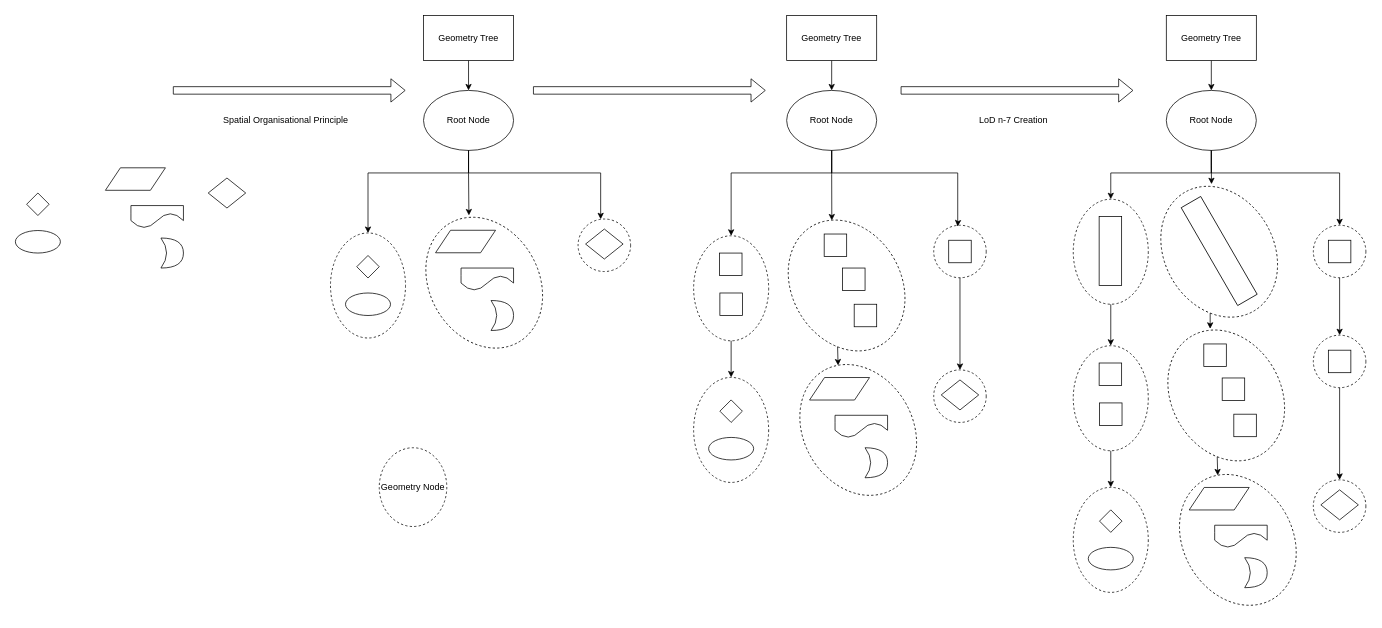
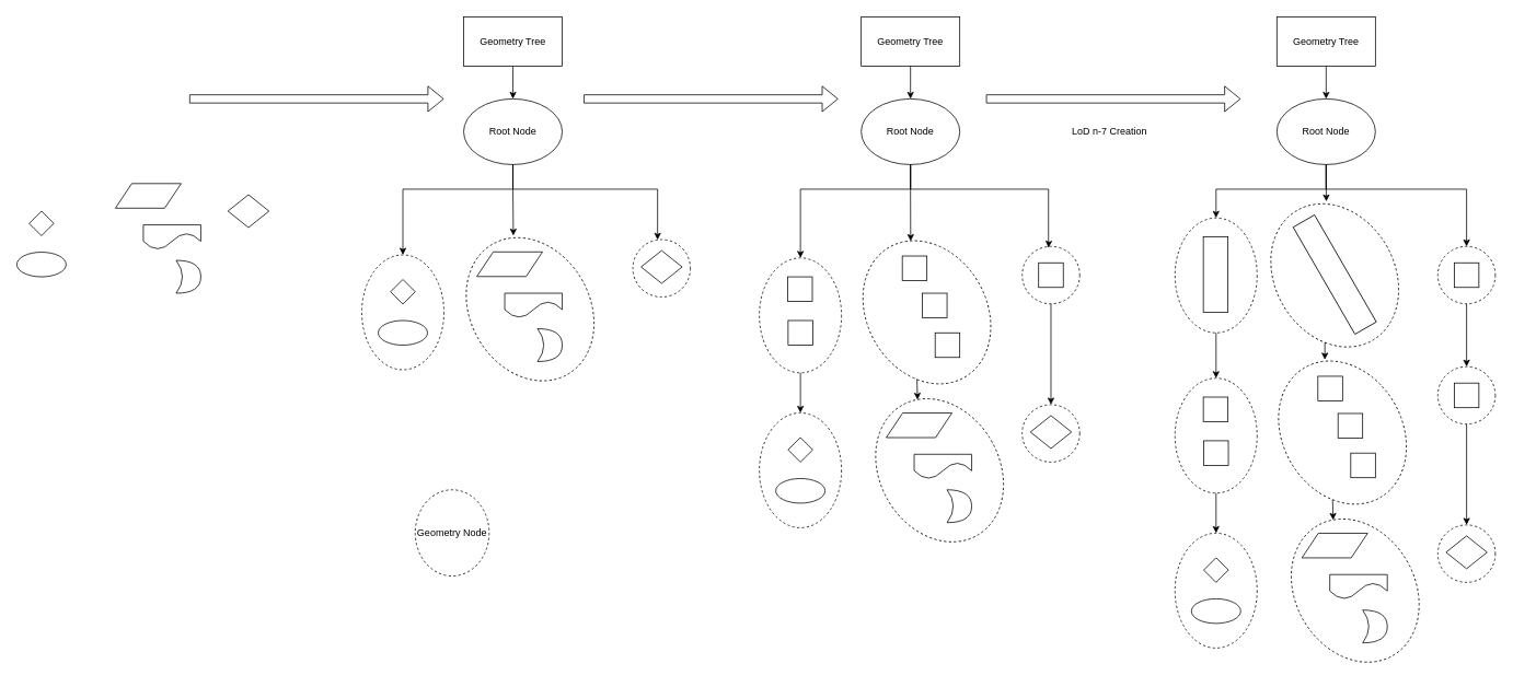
  <mxCell id="0" />
  <mxCell id="1" parent="0" />
  <mxCell id="2" value="" style="ellipse;whiteSpace=wrap;html=1;fillColor=none;dashed=1;" parent="1" vertex="1"><mxGeometry x="770" y="291.4" width="70" height="70" as="geometry" /></mxCell>
  <mxCell id="3" value="" style="ellipse;whiteSpace=wrap;html=1;fillColor=none;dashed=1;rotation=-30;" parent="1" vertex="1"><mxGeometry x="572.26" y="284.74" width="145.26" height="183.05" as="geometry" /></mxCell>
  <mxCell id="4" value="" style="ellipse;whiteSpace=wrap;html=1;fillColor=none;dashed=1;" parent="1" vertex="1"><mxGeometry x="440" y="310" width="100" height="140" as="geometry" /></mxCell>
  <mxCell id="5" value="" style="rhombus;whiteSpace=wrap;html=1;" parent="1" vertex="1"><mxGeometry x="475" y="340" width="30" height="30" as="geometry" /></mxCell>
  <mxCell id="6" value="" style="rhombus;whiteSpace=wrap;html=1;" parent="1" vertex="1"><mxGeometry x="780" y="304.75" width="50" height="40" as="geometry" /></mxCell>
  <mxCell id="7" value="" style="ellipse;whiteSpace=wrap;html=1;" parent="1" vertex="1"><mxGeometry x="460" y="390" width="60" height="30" as="geometry" /></mxCell>
  <mxCell id="8" value="" style="shape=parallelogram;perimeter=parallelogramPerimeter;whiteSpace=wrap;html=1;fixedSize=1;" parent="1" vertex="1"><mxGeometry x="580" y="306.4" width="80" height="30" as="geometry" /></mxCell>
  <mxCell id="9" value="" style="shape=document;whiteSpace=wrap;html=1;boundedLbl=1;size=0.667;" parent="1" vertex="1"><mxGeometry x="614" y="356.74" width="70" height="30" as="geometry" /></mxCell>
  <mxCell id="10" value="" style="shape=xor;whiteSpace=wrap;html=1;" parent="1" vertex="1"><mxGeometry x="654" y="400" width="30" height="40" as="geometry" /></mxCell>
  <mxCell id="11" style="edgeStyle=orthogonalEdgeStyle;rounded=0;orthogonalLoop=1;jettySize=auto;html=1;exitX=0.5;exitY=1;exitDx=0;exitDy=0;entryX=0.687;entryY=0.02;entryDx=0;entryDy=0;entryPerimeter=0;" parent="1" source="14" target="3" edge="1"><mxGeometry relative="1" as="geometry" /></mxCell>
  <mxCell id="12" style="edgeStyle=orthogonalEdgeStyle;rounded=0;orthogonalLoop=1;jettySize=auto;html=1;exitX=0.5;exitY=1;exitDx=0;exitDy=0;entryX=0.43;entryY=0.004;entryDx=0;entryDy=0;entryPerimeter=0;" parent="1" source="14" target="2" edge="1"><mxGeometry relative="1" as="geometry"><mxPoint x="800" y="290" as="targetPoint" /><Array as="points"><mxPoint x="624" y="230" /><mxPoint x="800" y="230" /></Array></mxGeometry></mxCell>
  <mxCell id="13" style="edgeStyle=orthogonalEdgeStyle;rounded=0;orthogonalLoop=1;jettySize=auto;html=1;exitX=0.5;exitY=1;exitDx=0;exitDy=0;entryX=0.5;entryY=0;entryDx=0;entryDy=0;" parent="1" source="14" target="4" edge="1"><mxGeometry relative="1" as="geometry"><Array as="points"><mxPoint x="624" y="230" /><mxPoint x="490" y="230" /></Array></mxGeometry></mxCell>
  <mxCell id="14" value="Root Node" style="ellipse;whiteSpace=wrap;html=1;fillColor=none;" parent="1" vertex="1"><mxGeometry x="564" y="120" width="120" height="80" as="geometry" /></mxCell>
  <mxCell id="15" style="edgeStyle=orthogonalEdgeStyle;rounded=0;orthogonalLoop=1;jettySize=auto;html=1;exitX=0.5;exitY=1;exitDx=0;exitDy=0;entryX=0.681;entryY=0.036;entryDx=0;entryDy=0;entryPerimeter=0;" parent="1" source="18" target="34" edge="1"><mxGeometry relative="1" as="geometry"><mxPoint x="1108.066" y="279.932" as="targetPoint" /></mxGeometry></mxCell>
  <mxCell id="16" style="edgeStyle=orthogonalEdgeStyle;rounded=0;orthogonalLoop=1;jettySize=auto;html=1;exitX=0.5;exitY=1;exitDx=0;exitDy=0;entryX=0.456;entryY=0.022;entryDx=0;entryDy=0;entryPerimeter=0;" parent="1" source="18" target="32" edge="1"><mxGeometry relative="1" as="geometry"><Array as="points"><mxPoint x="1108" y="230" /><mxPoint x="1276" y="230" /><mxPoint x="1276" y="300" /><mxPoint x="1276" y="300" /></Array><mxPoint x="1314" y="295" as="targetPoint" /></mxGeometry></mxCell>
  <mxCell id="17" style="edgeStyle=orthogonalEdgeStyle;rounded=0;orthogonalLoop=1;jettySize=auto;html=1;exitX=0.5;exitY=1;exitDx=0;exitDy=0;entryX=0.5;entryY=0;entryDx=0;entryDy=0;" parent="1" source="18" target="36" edge="1"><mxGeometry relative="1" as="geometry"><Array as="points"><mxPoint x="1108" y="230" /><mxPoint x="974" y="230" /></Array><mxPoint x="974" y="310" as="targetPoint" /></mxGeometry></mxCell>
  <mxCell id="18" value="Root Node" style="ellipse;whiteSpace=wrap;html=1;fillColor=none;" parent="1" vertex="1"><mxGeometry x="1048" y="120" width="120" height="80" as="geometry" /></mxCell>
  <mxCell id="19" value="" style="shape=flexArrow;endArrow=classic;html=1;rounded=0;" parent="1" edge="1"><mxGeometry width="50" height="50" relative="1" as="geometry"><mxPoint x="230" y="120" as="sourcePoint" /><mxPoint x="540" y="120" as="targetPoint" /></mxGeometry></mxCell>
- <mxCell id="20" value="Spatial Organisational Principle" style="text;html=1;align=center;verticalAlign=middle;resizable=0;points=[];autosize=1;strokeColor=none;fillColor=none;" parent="1" vertex="1"><mxGeometry x="290" y="150" width="180" height="20" as="geometry" /></mxCell>
  <mxCell id="21" value="" style="shape=flexArrow;endArrow=classic;html=1;rounded=0;" parent="1" edge="1"><mxGeometry width="50" height="50" relative="1" as="geometry"><mxPoint x="710" y="120" as="sourcePoint" /><mxPoint x="1020" y="120" as="targetPoint" /></mxGeometry></mxCell>
  <mxCell id="22" value="Geometry Node" style="ellipse;whiteSpace=wrap;html=1;fillColor=none;dashed=1;" parent="1" vertex="1"><mxGeometry x="505" y="596.26" width="90" height="105" as="geometry" /></mxCell>
  <mxCell id="23" value="" style="shape=flexArrow;endArrow=classic;html=1;rounded=0;" parent="1" edge="1"><mxGeometry width="50" height="50" relative="1" as="geometry"><mxPoint x="1200" y="120" as="sourcePoint" /><mxPoint x="1510" y="120" as="targetPoint" /></mxGeometry></mxCell>
  <mxCell id="24" value="LoD n-7 Creation" style="text;html=1;align=center;verticalAlign=middle;resizable=0;points=[];autosize=1;strokeColor=none;fillColor=none;" parent="1" vertex="1"><mxGeometry x="1295" y="150" width="110" height="20" as="geometry" /></mxCell>
  <mxCell id="25" value="" style="rhombus;whiteSpace=wrap;html=1;" parent="1" vertex="1"><mxGeometry x="35" y="256.74" width="30" height="30" as="geometry" /></mxCell>
  <mxCell id="26" value="" style="ellipse;whiteSpace=wrap;html=1;" parent="1" vertex="1"><mxGeometry x="20" y="306.74" width="60" height="30" as="geometry" /></mxCell>
  <mxCell id="27" value="" style="shape=parallelogram;perimeter=parallelogramPerimeter;whiteSpace=wrap;html=1;fixedSize=1;" parent="1" vertex="1"><mxGeometry x="140" y="223.14" width="80" height="30" as="geometry" /></mxCell>
  <mxCell id="28" value="" style="shape=document;whiteSpace=wrap;html=1;boundedLbl=1;size=0.667;" parent="1" vertex="1"><mxGeometry x="174" y="273.48" width="70" height="30" as="geometry" /></mxCell>
  <mxCell id="29" value="" style="shape=xor;whiteSpace=wrap;html=1;" parent="1" vertex="1"><mxGeometry x="214" y="316.74" width="30" height="40" as="geometry" /></mxCell>
  <mxCell id="30" value="" style="rhombus;whiteSpace=wrap;html=1;" parent="1" vertex="1"><mxGeometry x="277" y="236.74" width="50" height="40" as="geometry" /></mxCell>
  <mxCell id="31" style="edgeStyle=orthogonalEdgeStyle;rounded=0;orthogonalLoop=1;jettySize=auto;html=1;exitX=0.5;exitY=1;exitDx=0;exitDy=0;entryX=0.5;entryY=0;entryDx=0;entryDy=0;" parent="1" source="32" target="37" edge="1"><mxGeometry relative="1" as="geometry" /></mxCell>
  <mxCell id="32" value="" style="ellipse;whiteSpace=wrap;html=1;fillColor=none;dashed=1;" parent="1" vertex="1"><mxGeometry x="1244" y="299.7" width="70" height="70" as="geometry" /></mxCell>
  <mxCell id="33" style="edgeStyle=orthogonalEdgeStyle;rounded=0;orthogonalLoop=1;jettySize=auto;html=1;exitX=0;exitY=1;exitDx=0;exitDy=0;entryX=0.636;entryY=0.02;entryDx=0;entryDy=0;entryPerimeter=0;" parent="1" source="34" target="38" edge="1"><mxGeometry relative="1" as="geometry" /></mxCell>
  <mxCell id="34" value="" style="ellipse;whiteSpace=wrap;html=1;fillColor=none;dashed=1;rotation=-30;" parent="1" vertex="1"><mxGeometry x="1055.26" y="288.47" width="145.26" height="183.05" as="geometry" /></mxCell>
  <mxCell id="35" style="edgeStyle=orthogonalEdgeStyle;rounded=0;orthogonalLoop=1;jettySize=auto;html=1;exitX=0.5;exitY=1;exitDx=0;exitDy=0;entryX=0.5;entryY=0;entryDx=0;entryDy=0;" parent="1" source="36" target="39" edge="1"><mxGeometry relative="1" as="geometry" /></mxCell>
  <mxCell id="36" value="" style="ellipse;whiteSpace=wrap;html=1;fillColor=none;dashed=1;" parent="1" vertex="1"><mxGeometry x="924" y="313.73" width="100" height="140" as="geometry" /></mxCell>
  <mxCell id="37" value="" style="ellipse;whiteSpace=wrap;html=1;fillColor=none;dashed=1;" parent="1" vertex="1"><mxGeometry x="1244" y="492.52" width="70" height="70" as="geometry" /></mxCell>
  <mxCell id="38" value="" style="ellipse;whiteSpace=wrap;html=1;fillColor=none;dashed=1;rotation=-30;" parent="1" vertex="1"><mxGeometry x="1070.75" y="481" width="145.26" height="183.05" as="geometry" /></mxCell>
  <mxCell id="39" value="" style="ellipse;whiteSpace=wrap;html=1;fillColor=none;dashed=1;" parent="1" vertex="1"><mxGeometry x="924" y="502.52" width="100" height="140" as="geometry" /></mxCell>
  <mxCell id="40" value="" style="rhombus;whiteSpace=wrap;html=1;" parent="1" vertex="1"><mxGeometry x="959" y="532.52" width="30" height="30" as="geometry" /></mxCell>
  <mxCell id="41" value="" style="rhombus;whiteSpace=wrap;html=1;" parent="1" vertex="1"><mxGeometry x="1254" y="505.87" width="50" height="40" as="geometry" /></mxCell>
  <mxCell id="42" value="" style="ellipse;whiteSpace=wrap;html=1;" parent="1" vertex="1"><mxGeometry x="944" y="582.52" width="60" height="30" as="geometry" /></mxCell>
  <mxCell id="43" value="" style="shape=parallelogram;perimeter=parallelogramPerimeter;whiteSpace=wrap;html=1;fixedSize=1;" parent="1" vertex="1"><mxGeometry x="1078.49" y="502.66" width="80" height="30" as="geometry" /></mxCell>
  <mxCell id="44" value="" style="shape=document;whiteSpace=wrap;html=1;boundedLbl=1;size=0.667;" parent="1" vertex="1"><mxGeometry x="1112.49" y="553" width="70" height="30" as="geometry" /></mxCell>
  <mxCell id="45" value="" style="shape=xor;whiteSpace=wrap;html=1;" parent="1" vertex="1"><mxGeometry x="1152.49" y="596.26" width="30" height="40" as="geometry" /></mxCell>
  <mxCell id="46" value="" style="rounded=0;whiteSpace=wrap;html=1;fillColor=default;" parent="1" vertex="1"><mxGeometry x="1098" y="311.4" width="30" height="30" as="geometry" /></mxCell>
  <mxCell id="47" value="" style="rounded=0;whiteSpace=wrap;html=1;fillColor=default;" parent="1" vertex="1"><mxGeometry x="1122.49" y="356.74" width="30" height="30" as="geometry" /></mxCell>
  <mxCell id="48" value="" style="rounded=0;whiteSpace=wrap;html=1;fillColor=default;" parent="1" vertex="1"><mxGeometry x="1138" y="405" width="30" height="30" as="geometry" /></mxCell>
  <mxCell id="49" value="" style="rounded=0;whiteSpace=wrap;html=1;fillColor=default;" parent="1" vertex="1"><mxGeometry x="1264" y="319.7" width="30" height="30" as="geometry" /></mxCell>
  <mxCell id="50" value="" style="rounded=0;whiteSpace=wrap;html=1;fillColor=default;" parent="1" vertex="1"><mxGeometry x="958.49" y="336.78" width="30" height="30" as="geometry" /></mxCell>
  <mxCell id="51" value="" style="rounded=0;whiteSpace=wrap;html=1;fillColor=default;" parent="1" vertex="1"><mxGeometry x="959" y="390" width="30" height="30" as="geometry" /></mxCell>
  <mxCell id="52" style="edgeStyle=orthogonalEdgeStyle;rounded=0;orthogonalLoop=1;jettySize=auto;html=1;exitX=0.5;exitY=1;exitDx=0;exitDy=0;entryX=0.749;entryY=0.046;entryDx=0;entryDy=0;entryPerimeter=0;" parent="1" source="55" target="81" edge="1"><mxGeometry relative="1" as="geometry"><mxPoint x="1614.066" y="279.932" as="targetPoint" /></mxGeometry></mxCell>
  <mxCell id="53" style="edgeStyle=orthogonalEdgeStyle;rounded=0;orthogonalLoop=1;jettySize=auto;html=1;exitX=0.5;exitY=1;exitDx=0;exitDy=0;entryX=0.5;entryY=0;entryDx=0;entryDy=0;" parent="1" source="55" target="83" edge="1"><mxGeometry relative="1" as="geometry"><Array as="points"><mxPoint x="1614" y="230" /><mxPoint x="1785" y="230" /></Array><mxPoint x="1820" y="295" as="targetPoint" /></mxGeometry></mxCell>
  <mxCell id="54" style="edgeStyle=orthogonalEdgeStyle;rounded=0;orthogonalLoop=1;jettySize=auto;html=1;exitX=0.5;exitY=1;exitDx=0;exitDy=0;entryX=0.5;entryY=0;entryDx=0;entryDy=0;" parent="1" source="55" target="78" edge="1"><mxGeometry relative="1" as="geometry"><Array as="points"><mxPoint x="1614" y="230" /><mxPoint x="1480" y="230" /></Array><mxPoint x="1480" y="310" as="targetPoint" /></mxGeometry></mxCell>
  <mxCell id="55" value="Root Node" style="ellipse;whiteSpace=wrap;html=1;fillColor=none;" parent="1" vertex="1"><mxGeometry x="1554" y="120" width="120" height="80" as="geometry" /></mxCell>
  <mxCell id="56" style="edgeStyle=orthogonalEdgeStyle;rounded=0;orthogonalLoop=1;jettySize=auto;html=1;exitX=0.5;exitY=1;exitDx=0;exitDy=0;entryX=0.5;entryY=0;entryDx=0;entryDy=0;" parent="1" source="57" target="62" edge="1"><mxGeometry relative="1" as="geometry" /></mxCell>
  <mxCell id="57" value="" style="ellipse;whiteSpace=wrap;html=1;fillColor=none;dashed=1;" parent="1" vertex="1"><mxGeometry x="1750" y="446.23" width="70" height="70" as="geometry" /></mxCell>
  <mxCell id="58" style="edgeStyle=orthogonalEdgeStyle;rounded=0;orthogonalLoop=1;jettySize=auto;html=1;exitX=0;exitY=1;exitDx=0;exitDy=0;entryX=0.636;entryY=0.02;entryDx=0;entryDy=0;entryPerimeter=0;" parent="1" source="59" target="63" edge="1"><mxGeometry relative="1" as="geometry" /></mxCell>
  <mxCell id="59" value="" style="ellipse;whiteSpace=wrap;html=1;fillColor=none;dashed=1;rotation=-30;" parent="1" vertex="1"><mxGeometry x="1561.26" y="435" width="145.26" height="183.05" as="geometry" /></mxCell>
  <mxCell id="60" style="edgeStyle=orthogonalEdgeStyle;rounded=0;orthogonalLoop=1;jettySize=auto;html=1;exitX=0.5;exitY=1;exitDx=0;exitDy=0;entryX=0.5;entryY=0;entryDx=0;entryDy=0;" parent="1" source="61" target="64" edge="1"><mxGeometry relative="1" as="geometry" /></mxCell>
  <mxCell id="61" value="" style="ellipse;whiteSpace=wrap;html=1;fillColor=none;dashed=1;" parent="1" vertex="1"><mxGeometry x="1430" y="460.26" width="100" height="140" as="geometry" /></mxCell>
  <mxCell id="62" value="" style="ellipse;whiteSpace=wrap;html=1;fillColor=none;dashed=1;" parent="1" vertex="1"><mxGeometry x="1750" y="639.05" width="70" height="70" as="geometry" /></mxCell>
  <mxCell id="63" value="" style="ellipse;whiteSpace=wrap;html=1;fillColor=none;dashed=1;rotation=-30;" parent="1" vertex="1"><mxGeometry x="1576.75" y="627.53" width="145.26" height="183.05" as="geometry" /></mxCell>
  <mxCell id="64" value="" style="ellipse;whiteSpace=wrap;html=1;fillColor=none;dashed=1;" parent="1" vertex="1"><mxGeometry x="1430" y="649.05" width="100" height="140" as="geometry" /></mxCell>
  <mxCell id="65" value="" style="rhombus;whiteSpace=wrap;html=1;" parent="1" vertex="1"><mxGeometry x="1465" y="679.05" width="30" height="30" as="geometry" /></mxCell>
  <mxCell id="66" value="" style="rhombus;whiteSpace=wrap;html=1;" parent="1" vertex="1"><mxGeometry x="1760" y="652.4" width="50" height="40" as="geometry" /></mxCell>
  <mxCell id="67" value="" style="ellipse;whiteSpace=wrap;html=1;" parent="1" vertex="1"><mxGeometry x="1450" y="729.05" width="60" height="30" as="geometry" /></mxCell>
  <mxCell id="68" value="" style="shape=parallelogram;perimeter=parallelogramPerimeter;whiteSpace=wrap;html=1;fixedSize=1;" parent="1" vertex="1"><mxGeometry x="1584.49" y="649.19" width="80" height="30" as="geometry" /></mxCell>
  <mxCell id="69" value="" style="shape=document;whiteSpace=wrap;html=1;boundedLbl=1;size=0.667;" parent="1" vertex="1"><mxGeometry x="1618.49" y="699.53" width="70" height="30" as="geometry" /></mxCell>
  <mxCell id="70" value="" style="shape=xor;whiteSpace=wrap;html=1;" parent="1" vertex="1"><mxGeometry x="1658.49" y="742.79" width="30" height="40" as="geometry" /></mxCell>
  <mxCell id="71" value="" style="rounded=0;whiteSpace=wrap;html=1;fillColor=default;" parent="1" vertex="1"><mxGeometry x="1604" y="457.93" width="30" height="30" as="geometry" /></mxCell>
  <mxCell id="72" value="" style="rounded=0;whiteSpace=wrap;html=1;fillColor=default;" parent="1" vertex="1"><mxGeometry x="1628.49" y="503.27" width="30" height="30" as="geometry" /></mxCell>
  <mxCell id="73" value="" style="rounded=0;whiteSpace=wrap;html=1;fillColor=default;" parent="1" vertex="1"><mxGeometry x="1644" y="551.53" width="30" height="30" as="geometry" /></mxCell>
  <mxCell id="74" value="" style="rounded=0;whiteSpace=wrap;html=1;fillColor=default;" parent="1" vertex="1"><mxGeometry x="1770" y="466.23" width="30" height="30" as="geometry" /></mxCell>
  <mxCell id="75" value="" style="rounded=0;whiteSpace=wrap;html=1;fillColor=default;" parent="1" vertex="1"><mxGeometry x="1464.49" y="483.31" width="30" height="30" as="geometry" /></mxCell>
  <mxCell id="76" value="" style="rounded=0;whiteSpace=wrap;html=1;fillColor=default;" parent="1" vertex="1"><mxGeometry x="1465" y="536.53" width="30" height="30" as="geometry" /></mxCell>
  <mxCell id="77" style="edgeStyle=orthogonalEdgeStyle;rounded=0;orthogonalLoop=1;jettySize=auto;html=1;exitX=0.5;exitY=1;exitDx=0;exitDy=0;entryX=0.5;entryY=0;entryDx=0;entryDy=0;" parent="1" source="78" target="61" edge="1"><mxGeometry relative="1" as="geometry" /></mxCell>
  <mxCell id="78" value="" style="ellipse;whiteSpace=wrap;html=1;fillColor=none;dashed=1;" parent="1" vertex="1"><mxGeometry x="1430" y="265" width="100" height="140" as="geometry" /></mxCell>
  <mxCell id="79" value="" style="rounded=0;whiteSpace=wrap;html=1;fillColor=default;" parent="1" vertex="1"><mxGeometry x="1464.49" y="288.05" width="30" height="91.95" as="geometry" /></mxCell>
  <mxCell id="80" style="edgeStyle=orthogonalEdgeStyle;rounded=0;orthogonalLoop=1;jettySize=auto;html=1;exitX=0;exitY=1;exitDx=0;exitDy=0;entryX=0.678;entryY=0.021;entryDx=0;entryDy=0;entryPerimeter=0;" parent="1" source="81" target="59" edge="1"><mxGeometry relative="1" as="geometry" /></mxCell>
  <mxCell id="81" value="" style="ellipse;whiteSpace=wrap;html=1;fillColor=none;dashed=1;rotation=-30;" parent="1" vertex="1"><mxGeometry x="1551.86" y="243.48" width="145.26" height="183.05" as="geometry" /></mxCell>
  <mxCell id="82" style="edgeStyle=orthogonalEdgeStyle;rounded=0;orthogonalLoop=1;jettySize=auto;html=1;exitX=0.5;exitY=1;exitDx=0;exitDy=0;entryX=0.5;entryY=0;entryDx=0;entryDy=0;" parent="1" source="83" target="57" edge="1"><mxGeometry relative="1" as="geometry" /></mxCell>
  <mxCell id="83" value="" style="ellipse;whiteSpace=wrap;html=1;fillColor=none;dashed=1;" parent="1" vertex="1"><mxGeometry x="1750" y="299.7" width="70" height="70" as="geometry" /></mxCell>
  <mxCell id="84" value="" style="rounded=0;whiteSpace=wrap;html=1;fillColor=default;" parent="1" vertex="1"><mxGeometry x="1770" y="319.7" width="30" height="30" as="geometry" /></mxCell>
  <mxCell id="85" value="" style="rounded=0;whiteSpace=wrap;html=1;fillColor=default;rotation=-30;" parent="1" vertex="1"><mxGeometry x="1609.49" y="258.75" width="30" height="150.55" as="geometry" /></mxCell>
  <mxCell id="86" style="edgeStyle=orthogonalEdgeStyle;rounded=0;orthogonalLoop=1;jettySize=auto;html=1;exitX=0.5;exitY=1;exitDx=0;exitDy=0;entryX=0.5;entryY=0;entryDx=0;entryDy=0;" edge="1" parent="1" source="87" target="14"><mxGeometry relative="1" as="geometry" /></mxCell>
  <mxCell id="87" value="Geometry Tree" style="rounded=0;whiteSpace=wrap;html=1;" vertex="1" parent="1"><mxGeometry x="564" y="20" width="120" height="60" as="geometry" /></mxCell>
  <mxCell id="88" style="edgeStyle=orthogonalEdgeStyle;rounded=0;orthogonalLoop=1;jettySize=auto;html=1;exitX=0.5;exitY=1;exitDx=0;exitDy=0;entryX=0.5;entryY=0;entryDx=0;entryDy=0;" edge="1" parent="1" source="89" target="18"><mxGeometry relative="1" as="geometry" /></mxCell>
  <mxCell id="89" value="Geometry Tree" style="rounded=0;whiteSpace=wrap;html=1;" vertex="1" parent="1"><mxGeometry x="1048" y="20" width="120" height="60" as="geometry" /></mxCell>
  <mxCell id="90" style="edgeStyle=orthogonalEdgeStyle;rounded=0;orthogonalLoop=1;jettySize=auto;html=1;entryX=0.5;entryY=0;entryDx=0;entryDy=0;" edge="1" parent="1" source="91" target="55"><mxGeometry relative="1" as="geometry" /></mxCell>
  <mxCell id="91" value="Geometry Tree" style="rounded=0;whiteSpace=wrap;html=1;" vertex="1" parent="1"><mxGeometry x="1554" y="20" width="120" height="60" as="geometry" /></mxCell>
